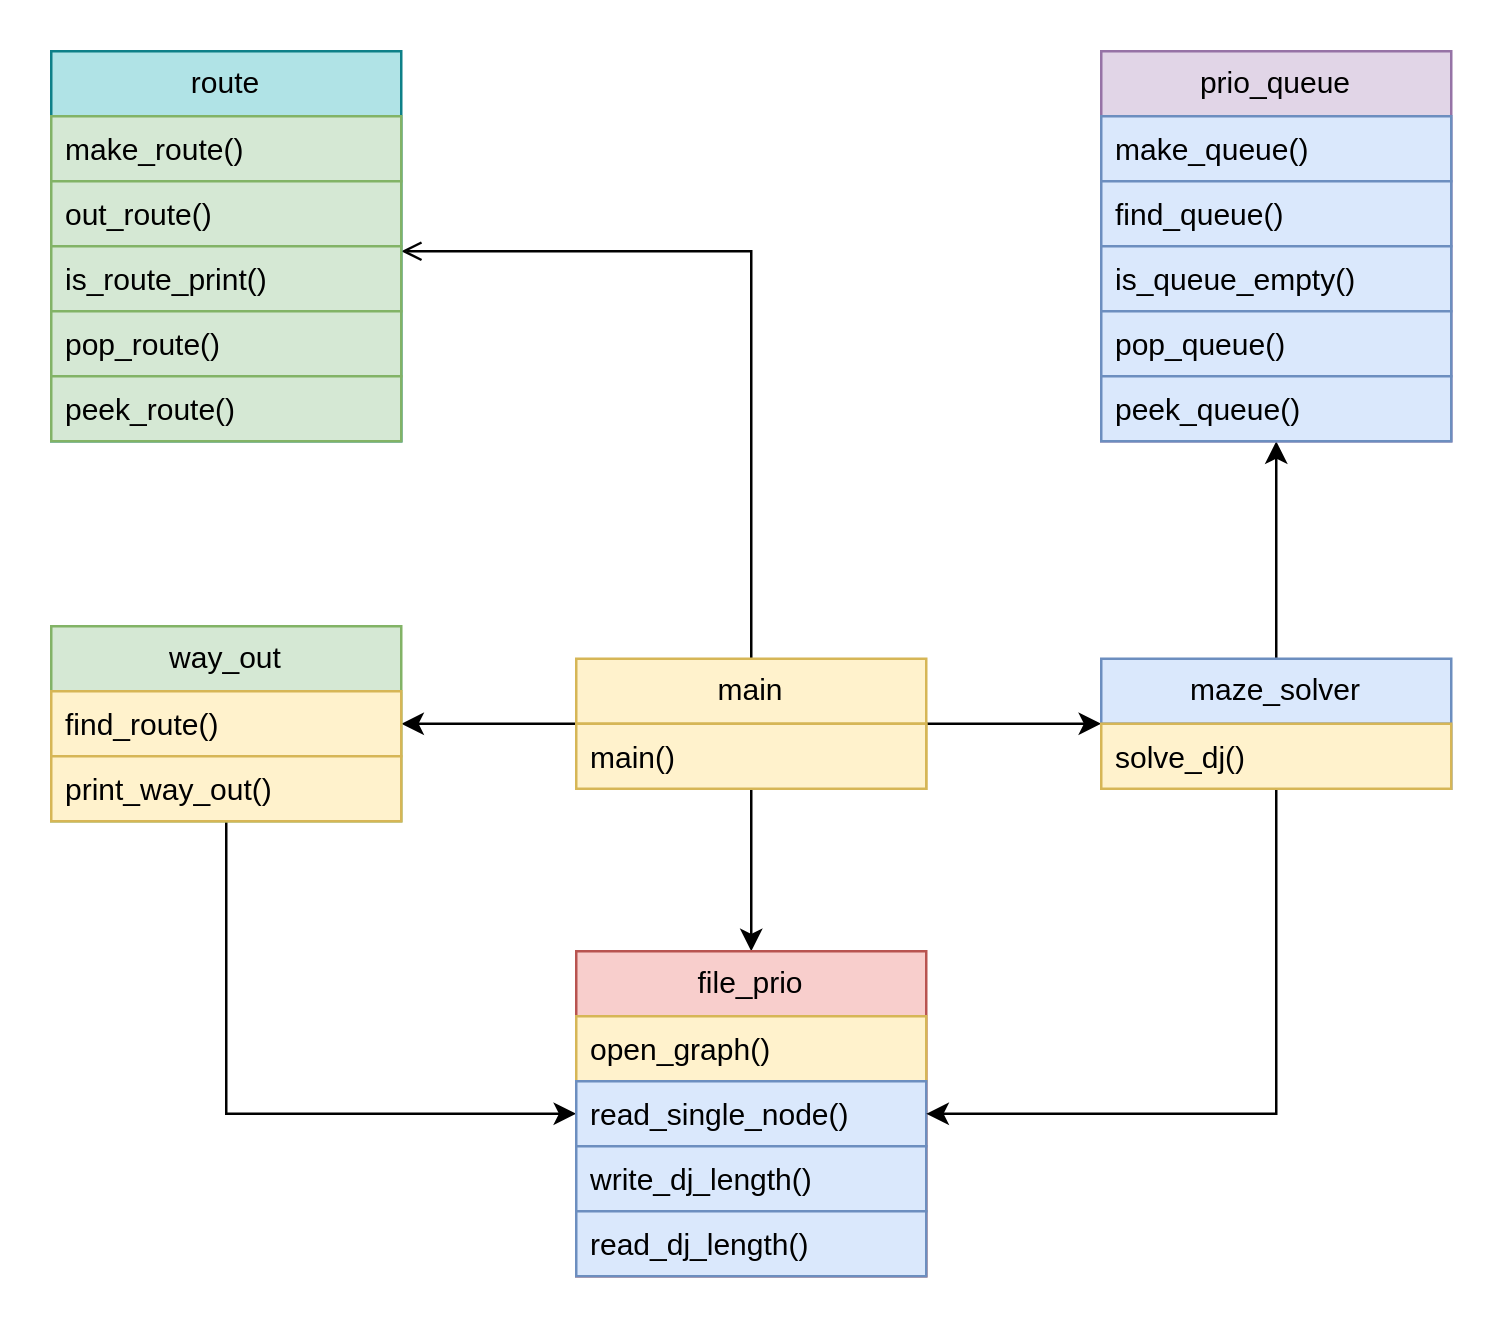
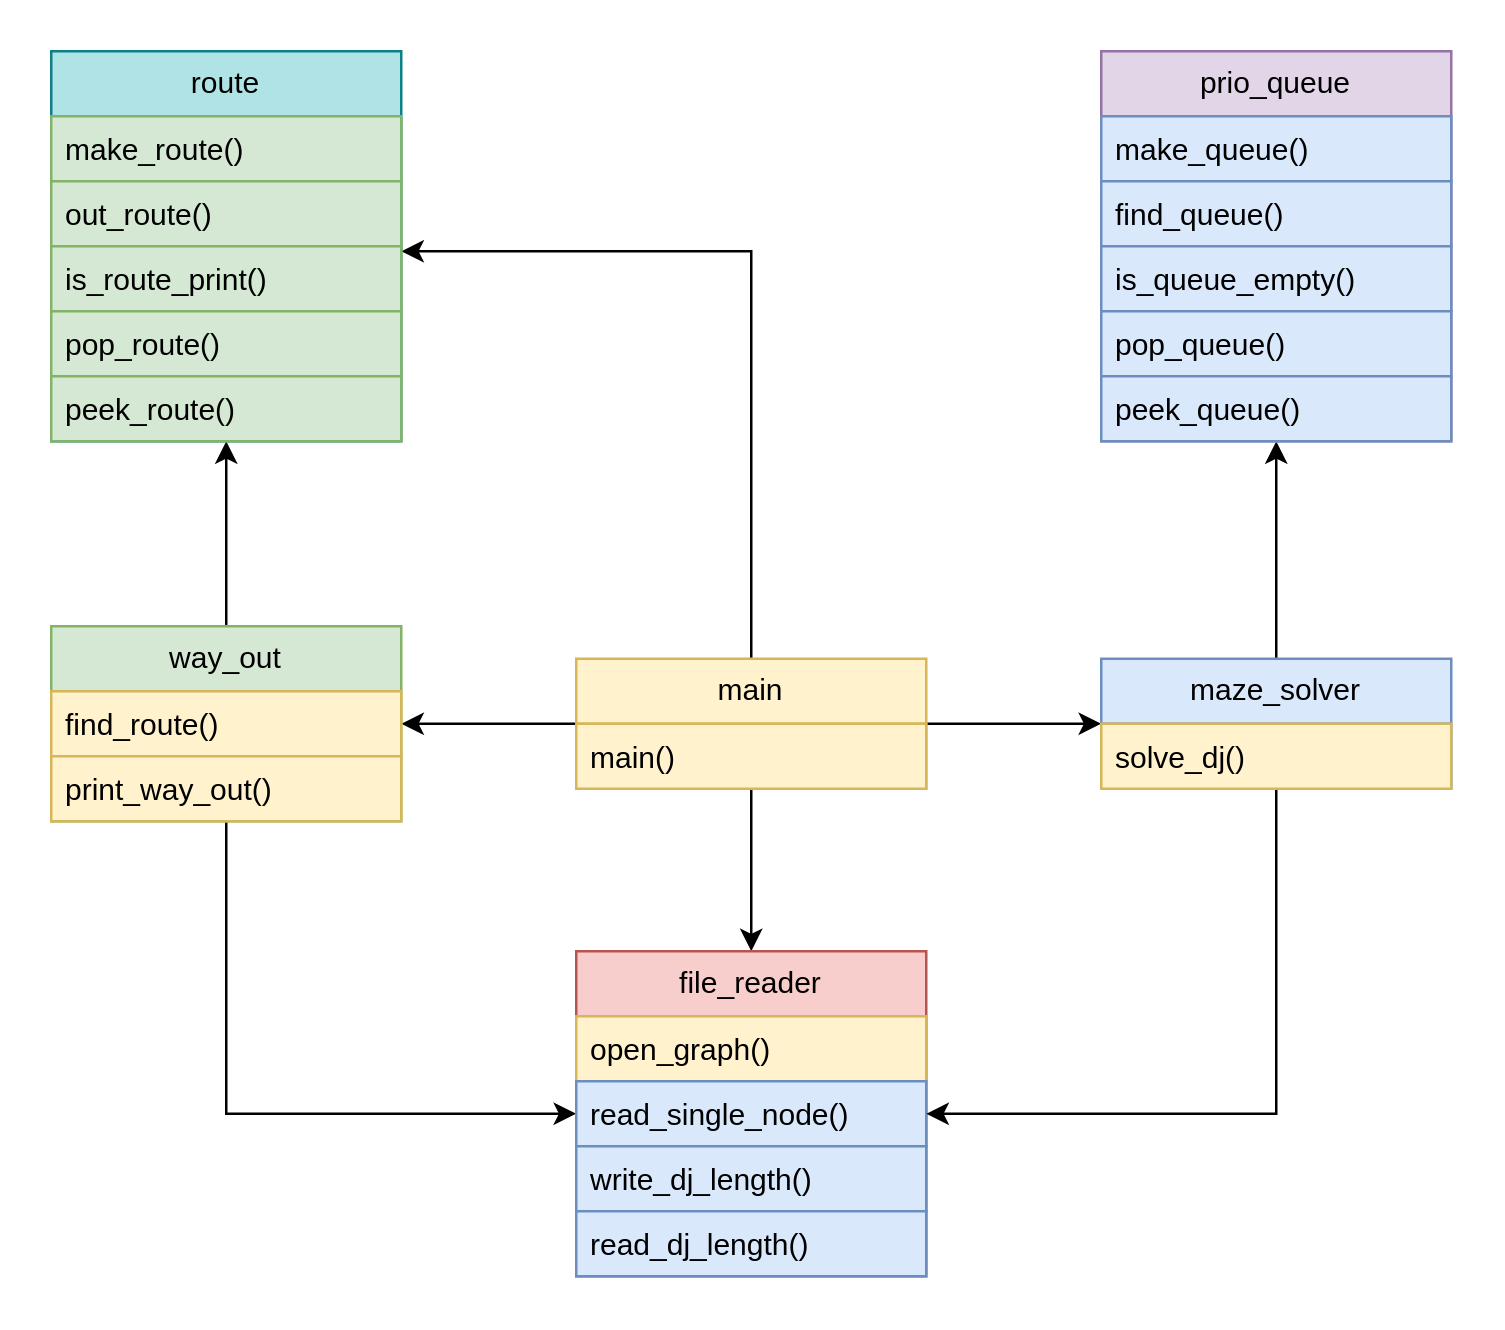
  <mxCell id="0" />
  <mxCell id="1" parent="0" />
  <mxCell id="2" style="edgeStyle=orthogonalEdgeStyle;rounded=0;orthogonalLoop=1;jettySize=auto;html=1;" parent="1" source="6" target="10" edge="1"><mxGeometry relative="1" as="geometry" /></mxCell>
  <mxCell id="3" style="edgeStyle=orthogonalEdgeStyle;rounded=0;orthogonalLoop=1;jettySize=auto;html=1;" parent="1" source="6" target="26" edge="1"><mxGeometry relative="1" as="geometry" /></mxCell>
- <mxCell id="4" style="edgeStyle=orthogonalEdgeStyle;rounded=0;orthogonalLoop=1;jettySize=auto;html=1;endArrow=open;" parent="1" source="6" target="16" edge="1"><mxGeometry relative="1" as="geometry"><Array as="points"><mxPoint x="300" y="100" /></Array></mxGeometry></mxCell>
+ <mxCell id="4" style="edgeStyle=orthogonalEdgeStyle;rounded=0;orthogonalLoop=1;jettySize=auto;html=1;" parent="1" source="6" target="16" edge="1"><mxGeometry relative="1" as="geometry"><Array as="points"><mxPoint x="300" y="100" /></Array></mxGeometry></mxCell>
  <mxCell id="5" style="edgeStyle=orthogonalEdgeStyle;rounded=0;orthogonalLoop=1;jettySize=auto;html=1;" edge="1" parent="1" source="6" target="19"><mxGeometry relative="1" as="geometry" /></mxCell>
  <mxCell id="6" value="main" style="swimlane;fontStyle=0;childLayout=stackLayout;horizontal=1;startSize=26;fillColor=#fff2cc;horizontalStack=0;resizeParent=1;resizeParentMax=0;resizeLast=0;collapsible=1;marginBottom=0;whiteSpace=wrap;html=1;strokeColor=#d6b656;" parent="1" vertex="1"><mxGeometry x="230" y="263" width="140" height="52" as="geometry" /></mxCell>
  <mxCell id="7" value="main()" style="text;strokeColor=#d6b656;fillColor=#fff2cc;align=left;verticalAlign=top;spacingLeft=4;spacingRight=4;overflow=hidden;rotatable=0;points=[[0,0.5],[1,0.5]];portConstraint=eastwest;whiteSpace=wrap;html=1;" parent="6" vertex="1"><mxGeometry y="26" width="140" height="26" as="geometry" /></mxCell>
+ <mxCell id="8" style="edgeStyle=orthogonalEdgeStyle;rounded=0;orthogonalLoop=1;jettySize=auto;html=1;" parent="1" source="10" target="13" edge="1"><mxGeometry relative="1" as="geometry" /></mxCell>
  <mxCell id="9" style="edgeStyle=orthogonalEdgeStyle;rounded=0;orthogonalLoop=1;jettySize=auto;html=1;" edge="1" parent="1" source="10" target="21"><mxGeometry relative="1" as="geometry" /></mxCell>
  <mxCell id="10" value="way_out" style="swimlane;fontStyle=0;childLayout=stackLayout;horizontal=1;startSize=26;fillColor=#d5e8d4;horizontalStack=0;resizeParent=1;resizeParentMax=0;resizeLast=0;collapsible=1;marginBottom=0;whiteSpace=wrap;html=1;strokeColor=#82b366;" parent="1" vertex="1"><mxGeometry x="20" y="250" width="140" height="78" as="geometry" /></mxCell>
  <mxCell id="11" value="find_route()" style="text;strokeColor=#d6b656;fillColor=#fff2cc;align=left;verticalAlign=top;spacingLeft=4;spacingRight=4;overflow=hidden;rotatable=0;points=[[0,0.5],[1,0.5]];portConstraint=eastwest;whiteSpace=wrap;html=1;" parent="10" vertex="1"><mxGeometry y="26" width="140" height="26" as="geometry" /></mxCell>
  <mxCell id="12" value="print_way_out()" style="text;strokeColor=#d6b656;fillColor=#fff2cc;align=left;verticalAlign=top;spacingLeft=4;spacingRight=4;overflow=hidden;rotatable=0;points=[[0,0.5],[1,0.5]];portConstraint=eastwest;whiteSpace=wrap;html=1;" parent="10" vertex="1"><mxGeometry y="52" width="140" height="26" as="geometry" /></mxCell>
  <mxCell id="13" value="route" style="swimlane;fontStyle=0;childLayout=stackLayout;horizontal=1;startSize=26;fillColor=#b0e3e6;horizontalStack=0;resizeParent=1;resizeParentMax=0;resizeLast=0;collapsible=1;marginBottom=0;whiteSpace=wrap;html=1;strokeColor=#0e8088;" parent="1" vertex="1"><mxGeometry x="20" y="20" width="140" height="156" as="geometry" /></mxCell>
  <mxCell id="14" value="make_route()" style="text;strokeColor=#82b366;fillColor=#d5e8d4;align=left;verticalAlign=top;spacingLeft=4;spacingRight=4;overflow=hidden;rotatable=0;points=[[0,0.5],[1,0.5]];portConstraint=eastwest;whiteSpace=wrap;html=1;" parent="13" vertex="1"><mxGeometry y="26" width="140" height="26" as="geometry" /></mxCell>
  <mxCell id="15" value="out_route()" style="text;strokeColor=#82b366;fillColor=#d5e8d4;align=left;verticalAlign=top;spacingLeft=4;spacingRight=4;overflow=hidden;rotatable=0;points=[[0,0.5],[1,0.5]];portConstraint=eastwest;whiteSpace=wrap;html=1;" parent="13" vertex="1"><mxGeometry y="52" width="140" height="26" as="geometry" /></mxCell>
  <mxCell id="16" value="is_route_print()" style="text;strokeColor=#82b366;fillColor=#d5e8d4;align=left;verticalAlign=top;spacingLeft=4;spacingRight=4;overflow=hidden;rotatable=0;points=[[0,0.5],[1,0.5]];portConstraint=eastwest;whiteSpace=wrap;html=1;" parent="13" vertex="1"><mxGeometry y="78" width="140" height="26" as="geometry" /></mxCell>
  <mxCell id="17" value="pop_route()" style="text;strokeColor=#82b366;fillColor=#d5e8d4;align=left;verticalAlign=top;spacingLeft=4;spacingRight=4;overflow=hidden;rotatable=0;points=[[0,0.5],[1,0.5]];portConstraint=eastwest;whiteSpace=wrap;html=1;" parent="13" vertex="1"><mxGeometry y="104" width="140" height="26" as="geometry" /></mxCell>
  <mxCell id="18" value="peek_route()" style="text;strokeColor=#82b366;fillColor=#d5e8d4;align=left;verticalAlign=top;spacingLeft=4;spacingRight=4;overflow=hidden;rotatable=0;points=[[0,0.5],[1,0.5]];portConstraint=eastwest;whiteSpace=wrap;html=1;" parent="13" vertex="1"><mxGeometry y="130" width="140" height="26" as="geometry" /></mxCell>
- <mxCell id="19" value="file_prio" style="swimlane;fontStyle=0;childLayout=stackLayout;horizontal=1;startSize=26;fillColor=#f8cecc;horizontalStack=0;resizeParent=1;resizeParentMax=0;resizeLast=0;collapsible=1;marginBottom=0;whiteSpace=wrap;html=1;strokeColor=#b85450;" parent="1" vertex="1"><mxGeometry x="230" y="380" width="140" height="130" as="geometry" /></mxCell>
+ <mxCell id="19" value="file_reader" style="swimlane;fontStyle=0;childLayout=stackLayout;horizontal=1;startSize=26;fillColor=#f8cecc;horizontalStack=0;resizeParent=1;resizeParentMax=0;resizeLast=0;collapsible=1;marginBottom=0;whiteSpace=wrap;html=1;strokeColor=#b85450;" parent="1" vertex="1"><mxGeometry x="230" y="380" width="140" height="130" as="geometry" /></mxCell>
  <mxCell id="20" value="open_graph()" style="text;strokeColor=#d6b656;fillColor=#fff2cc;align=left;verticalAlign=top;spacingLeft=4;spacingRight=4;overflow=hidden;rotatable=0;points=[[0,0.5],[1,0.5]];portConstraint=eastwest;whiteSpace=wrap;html=1;" vertex="1" parent="19"><mxGeometry y="26" width="140" height="26" as="geometry" /></mxCell>
  <mxCell id="21" value="read_single_node()" style="text;strokeColor=#6c8ebf;fillColor=#dae8fc;align=left;verticalAlign=top;spacingLeft=4;spacingRight=4;overflow=hidden;rotatable=0;points=[[0,0.5],[1,0.5]];portConstraint=eastwest;whiteSpace=wrap;html=1;" parent="19" vertex="1"><mxGeometry y="52" width="140" height="26" as="geometry" /></mxCell>
  <mxCell id="22" value="write_dj_length()" style="text;strokeColor=#6c8ebf;fillColor=#dae8fc;align=left;verticalAlign=top;spacingLeft=4;spacingRight=4;overflow=hidden;rotatable=0;points=[[0,0.5],[1,0.5]];portConstraint=eastwest;whiteSpace=wrap;html=1;" parent="19" vertex="1"><mxGeometry y="78" width="140" height="26" as="geometry" /></mxCell>
  <mxCell id="23" value="read_dj_length()" style="text;strokeColor=#6c8ebf;fillColor=#dae8fc;align=left;verticalAlign=top;spacingLeft=4;spacingRight=4;overflow=hidden;rotatable=0;points=[[0,0.5],[1,0.5]];portConstraint=eastwest;whiteSpace=wrap;html=1;" vertex="1" parent="19"><mxGeometry y="104" width="140" height="26" as="geometry" /></mxCell>
  <mxCell id="24" style="edgeStyle=orthogonalEdgeStyle;rounded=0;orthogonalLoop=1;jettySize=auto;html=1;" parent="1" source="26" target="28" edge="1"><mxGeometry relative="1" as="geometry" /></mxCell>
  <mxCell id="25" style="edgeStyle=orthogonalEdgeStyle;rounded=0;orthogonalLoop=1;jettySize=auto;html=1;" parent="1" source="26" target="21" edge="1"><mxGeometry relative="1" as="geometry" /></mxCell>
  <mxCell id="26" value="maze_solver" style="swimlane;fontStyle=0;childLayout=stackLayout;horizontal=1;startSize=26;fillColor=#dae8fc;horizontalStack=0;resizeParent=1;resizeParentMax=0;resizeLast=0;collapsible=1;marginBottom=0;whiteSpace=wrap;html=1;strokeColor=#6c8ebf;" parent="1" vertex="1"><mxGeometry x="440" y="263" width="140" height="52" as="geometry" /></mxCell>
  <mxCell id="27" value="solve_dj()" style="text;strokeColor=#d6b656;fillColor=#fff2cc;align=left;verticalAlign=top;spacingLeft=4;spacingRight=4;overflow=hidden;rotatable=0;points=[[0,0.5],[1,0.5]];portConstraint=eastwest;whiteSpace=wrap;html=1;" parent="26" vertex="1"><mxGeometry y="26" width="140" height="26" as="geometry" /></mxCell>
  <mxCell id="28" value="prio_queue" style="swimlane;fontStyle=0;childLayout=stackLayout;horizontal=1;startSize=26;fillColor=#e1d5e7;horizontalStack=0;resizeParent=1;resizeParentMax=0;resizeLast=0;collapsible=1;marginBottom=0;whiteSpace=wrap;html=1;strokeColor=#9673a6;" parent="1" vertex="1"><mxGeometry x="440" y="20" width="140" height="156" as="geometry" /></mxCell>
  <mxCell id="29" value="make_queue()" style="text;strokeColor=#6c8ebf;fillColor=#dae8fc;align=left;verticalAlign=top;spacingLeft=4;spacingRight=4;overflow=hidden;rotatable=0;points=[[0,0.5],[1,0.5]];portConstraint=eastwest;whiteSpace=wrap;html=1;" parent="28" vertex="1"><mxGeometry y="26" width="140" height="26" as="geometry" /></mxCell>
  <mxCell id="30" value="find_queue()" style="text;strokeColor=#6c8ebf;fillColor=#dae8fc;align=left;verticalAlign=top;spacingLeft=4;spacingRight=4;overflow=hidden;rotatable=0;points=[[0,0.5],[1,0.5]];portConstraint=eastwest;whiteSpace=wrap;html=1;" parent="28" vertex="1"><mxGeometry y="52" width="140" height="26" as="geometry" /></mxCell>
  <mxCell id="31" value="is_queue_empty()" style="text;strokeColor=#6c8ebf;fillColor=#dae8fc;align=left;verticalAlign=top;spacingLeft=4;spacingRight=4;overflow=hidden;rotatable=0;points=[[0,0.5],[1,0.5]];portConstraint=eastwest;whiteSpace=wrap;html=1;" parent="28" vertex="1"><mxGeometry y="78" width="140" height="26" as="geometry" /></mxCell>
  <mxCell id="32" value="pop_queue()" style="text;strokeColor=#6c8ebf;fillColor=#dae8fc;align=left;verticalAlign=top;spacingLeft=4;spacingRight=4;overflow=hidden;rotatable=0;points=[[0,0.5],[1,0.5]];portConstraint=eastwest;whiteSpace=wrap;html=1;" parent="28" vertex="1"><mxGeometry y="104" width="140" height="26" as="geometry" /></mxCell>
  <mxCell id="33" value="peek_queue()" style="text;strokeColor=#6c8ebf;fillColor=#dae8fc;align=left;verticalAlign=top;spacingLeft=4;spacingRight=4;overflow=hidden;rotatable=0;points=[[0,0.5],[1,0.5]];portConstraint=eastwest;whiteSpace=wrap;html=1;" parent="28" vertex="1"><mxGeometry y="130" width="140" height="26" as="geometry" /></mxCell>
